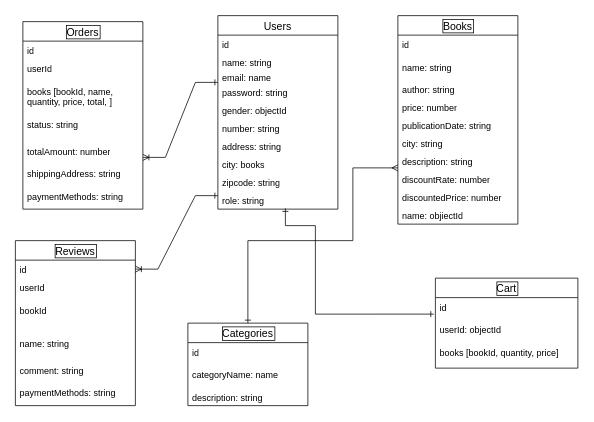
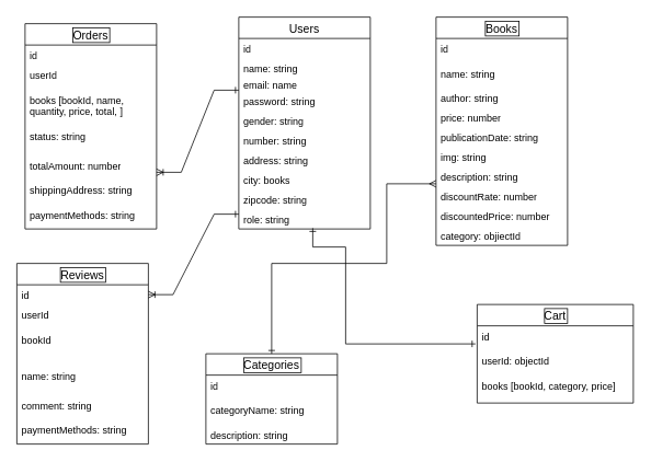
  <mxCell id="0" />
  <mxCell id="1" parent="0" />
  <mxCell id="2" value="Users" style="swimlane;fontStyle=0;childLayout=stackLayout;horizontal=1;startSize=26;horizontalStack=0;resizeParent=1;resizeParentMax=0;resizeLast=0;collapsible=1;marginBottom=0;align=center;fontSize=14;" vertex="1" parent="1"><mxGeometry x="290" y="20" width="160" height="258" as="geometry" /></mxCell>
  <mxCell id="3" value="id" style="text;strokeColor=none;fillColor=none;spacingLeft=4;spacingRight=4;overflow=hidden;rotatable=0;points=[[0,0.5],[1,0.5]];portConstraint=eastwest;fontSize=12;whiteSpace=wrap;html=1;" vertex="1" parent="2"><mxGeometry y="26" width="160" height="24" as="geometry" /></mxCell>
  <mxCell id="4" value="name: string" style="text;strokeColor=none;fillColor=none;spacingLeft=4;spacingRight=4;overflow=hidden;rotatable=0;points=[[0,0.5],[1,0.5]];portConstraint=eastwest;fontSize=12;whiteSpace=wrap;html=1;" vertex="1" parent="2"><mxGeometry y="50" width="160" height="20" as="geometry" /></mxCell>
  <mxCell id="5" value="email: name" style="text;strokeColor=none;fillColor=none;spacingLeft=4;spacingRight=4;overflow=hidden;rotatable=0;points=[[0,0.5],[1,0.5]];portConstraint=eastwest;fontSize=12;whiteSpace=wrap;html=1;" vertex="1" parent="2"><mxGeometry y="70" width="160" height="20" as="geometry" /></mxCell>
  <mxCell id="6" value="password: string" style="text;strokeColor=none;fillColor=none;spacingLeft=4;spacingRight=4;overflow=hidden;rotatable=0;points=[[0,0.5],[1,0.5]];portConstraint=eastwest;fontSize=12;whiteSpace=wrap;html=1;" vertex="1" parent="2"><mxGeometry y="90" width="160" height="24" as="geometry" /></mxCell>
- <mxCell id="7" value="gender: objectId" style="text;strokeColor=none;fillColor=none;spacingLeft=4;spacingRight=4;overflow=hidden;rotatable=0;points=[[0,0.5],[1,0.5]];portConstraint=eastwest;fontSize=12;whiteSpace=wrap;html=1;" vertex="1" parent="2"><mxGeometry y="114" width="160" height="24" as="geometry" /></mxCell>
+ <mxCell id="7" value="gender: string" style="text;strokeColor=none;fillColor=none;spacingLeft=4;spacingRight=4;overflow=hidden;rotatable=0;points=[[0,0.5],[1,0.5]];portConstraint=eastwest;fontSize=12;whiteSpace=wrap;html=1;" vertex="1" parent="2"><mxGeometry y="114" width="160" height="24" as="geometry" /></mxCell>
  <mxCell id="8" value="number: string" style="text;strokeColor=none;fillColor=none;spacingLeft=4;spacingRight=4;overflow=hidden;rotatable=0;points=[[0,0.5],[1,0.5]];portConstraint=eastwest;fontSize=12;whiteSpace=wrap;html=1;" vertex="1" parent="2"><mxGeometry y="138" width="160" height="24" as="geometry" /></mxCell>
  <mxCell id="9" value="address: string" style="text;strokeColor=none;fillColor=none;spacingLeft=4;spacingRight=4;overflow=hidden;rotatable=0;points=[[0,0.5],[1,0.5]];portConstraint=eastwest;fontSize=12;whiteSpace=wrap;html=1;" vertex="1" parent="2"><mxGeometry y="162" width="160" height="24" as="geometry" /></mxCell>
  <mxCell id="10" value="city: books" style="text;strokeColor=none;fillColor=none;spacingLeft=4;spacingRight=4;overflow=hidden;rotatable=0;points=[[0,0.5],[1,0.5]];portConstraint=eastwest;fontSize=12;whiteSpace=wrap;html=1;" vertex="1" parent="2"><mxGeometry y="186" width="160" height="24" as="geometry" /></mxCell>
  <mxCell id="11" value="zipcode: string" style="text;strokeColor=none;fillColor=none;spacingLeft=4;spacingRight=4;overflow=hidden;rotatable=0;points=[[0,0.5],[1,0.5]];portConstraint=eastwest;fontSize=12;whiteSpace=wrap;html=1;" vertex="1" parent="2"><mxGeometry y="210" width="160" height="24" as="geometry" /></mxCell>
  <mxCell id="12" value="role: string" style="text;strokeColor=none;fillColor=none;spacingLeft=4;spacingRight=4;overflow=hidden;rotatable=0;points=[[0,0.5],[1,0.5]];portConstraint=eastwest;fontSize=12;whiteSpace=wrap;html=1;" vertex="1" parent="2"><mxGeometry y="234" width="160" height="24" as="geometry" /></mxCell>
  <mxCell id="13" value="Books" style="swimlane;fontStyle=0;childLayout=stackLayout;horizontal=1;startSize=26;horizontalStack=0;resizeParent=1;resizeParentMax=0;resizeLast=0;collapsible=1;marginBottom=0;align=center;fontSize=14;labelBorderColor=default;labelBackgroundColor=#FFFFFF;fontColor=default;" vertex="1" parent="1"><mxGeometry x="530" y="20" width="160" height="278" as="geometry" /></mxCell>
  <mxCell id="14" value="id" style="text;strokeColor=none;fillColor=none;spacingLeft=4;spacingRight=4;overflow=hidden;rotatable=0;points=[[0,0.5],[1,0.5]];portConstraint=eastwest;fontSize=12;whiteSpace=wrap;html=1;" vertex="1" parent="13"><mxGeometry y="26" width="160" height="30" as="geometry" /></mxCell>
  <mxCell id="15" value="name: string" style="text;strokeColor=none;fillColor=none;spacingLeft=4;spacingRight=4;overflow=hidden;rotatable=0;points=[[0,0.5],[1,0.5]];portConstraint=eastwest;fontSize=12;whiteSpace=wrap;html=1;" vertex="1" parent="13"><mxGeometry y="56" width="160" height="30" as="geometry" /></mxCell>
  <mxCell id="16" value="author: string" style="text;strokeColor=none;fillColor=none;spacingLeft=4;spacingRight=4;overflow=hidden;rotatable=0;points=[[0,0.5],[1,0.5]];portConstraint=eastwest;fontSize=12;whiteSpace=wrap;html=1;" vertex="1" parent="13"><mxGeometry y="86" width="160" height="24" as="geometry" /></mxCell>
  <mxCell id="17" value="price: number" style="text;strokeColor=none;fillColor=none;spacingLeft=4;spacingRight=4;overflow=hidden;rotatable=0;points=[[0,0.5],[1,0.5]];portConstraint=eastwest;fontSize=12;whiteSpace=wrap;html=1;" vertex="1" parent="13"><mxGeometry y="110" width="160" height="24" as="geometry" /></mxCell>
  <mxCell id="18" value="publicationDate: string" style="text;strokeColor=none;fillColor=none;spacingLeft=4;spacingRight=4;overflow=hidden;rotatable=0;points=[[0,0.5],[1,0.5]];portConstraint=eastwest;fontSize=12;whiteSpace=wrap;html=1;" vertex="1" parent="13"><mxGeometry y="134" width="160" height="24" as="geometry" /></mxCell>
- <mxCell id="19" value="city: string" style="text;strokeColor=none;fillColor=none;spacingLeft=4;spacingRight=4;overflow=hidden;rotatable=0;points=[[0,0.5],[1,0.5]];portConstraint=eastwest;fontSize=12;whiteSpace=wrap;html=1;" vertex="1" parent="13"><mxGeometry y="158" width="160" height="24" as="geometry" /></mxCell>
+ <mxCell id="19" value="img: string" style="text;strokeColor=none;fillColor=none;spacingLeft=4;spacingRight=4;overflow=hidden;rotatable=0;points=[[0,0.5],[1,0.5]];portConstraint=eastwest;fontSize=12;whiteSpace=wrap;html=1;" vertex="1" parent="13"><mxGeometry y="158" width="160" height="24" as="geometry" /></mxCell>
  <mxCell id="20" value="description: string" style="text;strokeColor=none;fillColor=none;spacingLeft=4;spacingRight=4;overflow=hidden;rotatable=0;points=[[0,0.5],[1,0.5]];portConstraint=eastwest;fontSize=12;whiteSpace=wrap;html=1;" vertex="1" parent="13"><mxGeometry y="182" width="160" height="24" as="geometry" /></mxCell>
  <mxCell id="21" value="discountRate: number" style="text;strokeColor=none;fillColor=none;spacingLeft=4;spacingRight=4;overflow=hidden;rotatable=0;points=[[0,0.5],[1,0.5]];portConstraint=eastwest;fontSize=12;whiteSpace=wrap;html=1;" vertex="1" parent="13"><mxGeometry y="206" width="160" height="24" as="geometry" /></mxCell>
  <mxCell id="22" value="discountedPrice: number" style="text;strokeColor=none;fillColor=none;spacingLeft=4;spacingRight=4;overflow=hidden;rotatable=0;points=[[0,0.5],[1,0.5]];portConstraint=eastwest;fontSize=12;whiteSpace=wrap;html=1;" vertex="1" parent="13"><mxGeometry y="230" width="160" height="24" as="geometry" /></mxCell>
- <mxCell id="23" value="name: objiectId" style="text;strokeColor=none;fillColor=none;spacingLeft=4;spacingRight=4;overflow=hidden;rotatable=0;points=[[0,0.5],[1,0.5]];portConstraint=eastwest;fontSize=12;whiteSpace=wrap;html=1;" vertex="1" parent="13"><mxGeometry y="254" width="160" height="24" as="geometry" /></mxCell>
+ <mxCell id="23" value="category: objiectId" style="text;strokeColor=none;fillColor=none;spacingLeft=4;spacingRight=4;overflow=hidden;rotatable=0;points=[[0,0.5],[1,0.5]];portConstraint=eastwest;fontSize=12;whiteSpace=wrap;html=1;" vertex="1" parent="13"><mxGeometry y="254" width="160" height="24" as="geometry" /></mxCell>
  <mxCell id="24" value="Cart" style="swimlane;fontStyle=0;childLayout=stackLayout;horizontal=1;startSize=26;horizontalStack=0;resizeParent=1;resizeParentMax=0;resizeLast=0;collapsible=1;marginBottom=0;align=center;fontSize=14;labelBorderColor=default;labelBackgroundColor=#FFFFFF;fontColor=default;" vertex="1" parent="1"><mxGeometry x="580" y="370" width="190" height="120" as="geometry" /></mxCell>
  <mxCell id="25" value="id" style="text;strokeColor=none;fillColor=none;spacingLeft=4;spacingRight=4;overflow=hidden;rotatable=0;points=[[0,0.5],[1,0.5]];portConstraint=eastwest;fontSize=12;whiteSpace=wrap;html=1;" vertex="1" parent="24"><mxGeometry y="26" width="190" height="30" as="geometry" /></mxCell>
  <mxCell id="26" value="userId: objectId" style="text;strokeColor=none;fillColor=none;spacingLeft=4;spacingRight=4;overflow=hidden;rotatable=0;points=[[0,0.5],[1,0.5]];portConstraint=eastwest;fontSize=12;whiteSpace=wrap;html=1;" vertex="1" parent="24"><mxGeometry y="56" width="190" height="30" as="geometry" /></mxCell>
- <mxCell id="27" value="books [bookId, quantity, price]" style="text;strokeColor=none;fillColor=none;spacingLeft=4;spacingRight=4;overflow=hidden;rotatable=0;points=[[0,0.5],[1,0.5]];portConstraint=eastwest;fontSize=12;whiteSpace=wrap;html=1;" vertex="1" parent="24"><mxGeometry y="86" width="190" height="34" as="geometry" /></mxCell>
+ <mxCell id="27" value="books [bookId, category, price]" style="text;strokeColor=none;fillColor=none;spacingLeft=4;spacingRight=4;overflow=hidden;rotatable=0;points=[[0,0.5],[1,0.5]];portConstraint=eastwest;fontSize=12;whiteSpace=wrap;html=1;" vertex="1" parent="24"><mxGeometry y="86" width="190" height="34" as="geometry" /></mxCell>
  <mxCell id="28" value="Categories" style="swimlane;fontStyle=0;childLayout=stackLayout;horizontal=1;startSize=26;horizontalStack=0;resizeParent=1;resizeParentMax=0;resizeLast=0;collapsible=1;marginBottom=0;align=center;fontSize=14;labelBorderColor=default;labelBackgroundColor=#FFFFFF;fontColor=default;" vertex="1" parent="1"><mxGeometry x="250" y="430" width="160" height="110" as="geometry" /></mxCell>
  <mxCell id="29" value="id" style="text;strokeColor=none;fillColor=none;spacingLeft=4;spacingRight=4;overflow=hidden;rotatable=0;points=[[0,0.5],[1,0.5]];portConstraint=eastwest;fontSize=12;whiteSpace=wrap;html=1;" vertex="1" parent="28"><mxGeometry y="26" width="160" height="30" as="geometry" /></mxCell>
- <mxCell id="30" value="categoryName: name" style="text;strokeColor=none;fillColor=none;spacingLeft=4;spacingRight=4;overflow=hidden;rotatable=0;points=[[0,0.5],[1,0.5]];portConstraint=eastwest;fontSize=12;whiteSpace=wrap;html=1;" vertex="1" parent="28"><mxGeometry y="56" width="160" height="30" as="geometry" /></mxCell>
+ <mxCell id="30" value="categoryName: string" style="text;strokeColor=none;fillColor=none;spacingLeft=4;spacingRight=4;overflow=hidden;rotatable=0;points=[[0,0.5],[1,0.5]];portConstraint=eastwest;fontSize=12;whiteSpace=wrap;html=1;" vertex="1" parent="28"><mxGeometry y="56" width="160" height="30" as="geometry" /></mxCell>
  <mxCell id="31" value="description: string" style="text;strokeColor=none;fillColor=none;spacingLeft=4;spacingRight=4;overflow=hidden;rotatable=0;points=[[0,0.5],[1,0.5]];portConstraint=eastwest;fontSize=12;whiteSpace=wrap;html=1;" vertex="1" parent="28"><mxGeometry y="86" width="160" height="24" as="geometry" /></mxCell>
  <mxCell id="32" value="Orders" style="swimlane;fontStyle=0;childLayout=stackLayout;horizontal=1;startSize=26;horizontalStack=0;resizeParent=1;resizeParentMax=0;resizeLast=0;collapsible=1;marginBottom=0;align=center;fontSize=14;labelBorderColor=default;labelBackgroundColor=#FFFFFF;fontColor=default;" vertex="1" parent="1"><mxGeometry x="30" y="28" width="160" height="250" as="geometry" /></mxCell>
  <mxCell id="33" value="id" style="text;strokeColor=none;fillColor=none;spacingLeft=4;spacingRight=4;overflow=hidden;rotatable=0;points=[[0,0.5],[1,0.5]];portConstraint=eastwest;fontSize=12;whiteSpace=wrap;html=1;" vertex="1" parent="32"><mxGeometry y="26" width="160" height="24" as="geometry" /></mxCell>
  <mxCell id="34" value="userId" style="text;strokeColor=none;fillColor=none;spacingLeft=4;spacingRight=4;overflow=hidden;rotatable=0;points=[[0,0.5],[1,0.5]];portConstraint=eastwest;fontSize=12;whiteSpace=wrap;html=1;" vertex="1" parent="32"><mxGeometry y="50" width="160" height="30" as="geometry" /></mxCell>
  <mxCell id="35" value="books [bookId, name, quantity, price, total, ]" style="text;strokeColor=none;fillColor=none;spacingLeft=4;spacingRight=4;overflow=hidden;rotatable=0;points=[[0,0.5],[1,0.5]];portConstraint=eastwest;fontSize=12;whiteSpace=wrap;html=1;" vertex="1" parent="32"><mxGeometry y="80" width="160" height="44" as="geometry" /></mxCell>
  <mxCell id="36" value="status: string" style="text;strokeColor=none;fillColor=none;spacingLeft=4;spacingRight=4;overflow=hidden;rotatable=0;points=[[0,0.5],[1,0.5]];portConstraint=eastwest;fontSize=12;whiteSpace=wrap;html=1;" vertex="1" parent="32"><mxGeometry y="124" width="160" height="36" as="geometry" /></mxCell>
  <mxCell id="37" value="totalAmount: number" style="text;strokeColor=none;fillColor=none;spacingLeft=4;spacingRight=4;overflow=hidden;rotatable=0;points=[[0,0.5],[1,0.5]];portConstraint=eastwest;fontSize=12;whiteSpace=wrap;html=1;" vertex="1" parent="32"><mxGeometry y="160" width="160" height="30" as="geometry" /></mxCell>
  <mxCell id="38" value="shippingAddress: string" style="text;strokeColor=none;fillColor=none;spacingLeft=4;spacingRight=4;overflow=hidden;rotatable=0;points=[[0,0.5],[1,0.5]];portConstraint=eastwest;fontSize=12;whiteSpace=wrap;html=1;" vertex="1" parent="32"><mxGeometry y="190" width="160" height="30" as="geometry" /></mxCell>
  <mxCell id="39" value="paymentMethods: string" style="text;strokeColor=none;fillColor=none;spacingLeft=4;spacingRight=4;overflow=hidden;rotatable=0;points=[[0,0.5],[1,0.5]];portConstraint=eastwest;fontSize=12;whiteSpace=wrap;html=1;" vertex="1" parent="32"><mxGeometry y="220" width="160" height="30" as="geometry" /></mxCell>
  <mxCell id="40" value="Reviews" style="swimlane;fontStyle=0;childLayout=stackLayout;horizontal=1;startSize=26;horizontalStack=0;resizeParent=1;resizeParentMax=0;resizeLast=0;collapsible=1;marginBottom=0;align=center;fontSize=14;labelBorderColor=default;labelBackgroundColor=#FFFFFF;fontColor=default;" vertex="1" parent="1"><mxGeometry x="20" y="320" width="160" height="220" as="geometry" /></mxCell>
  <mxCell id="41" value="id" style="text;strokeColor=none;fillColor=none;spacingLeft=4;spacingRight=4;overflow=hidden;rotatable=0;points=[[0,0.5],[1,0.5]];portConstraint=eastwest;fontSize=12;whiteSpace=wrap;html=1;" vertex="1" parent="40"><mxGeometry y="26" width="160" height="24" as="geometry" /></mxCell>
  <mxCell id="42" value="userId" style="text;strokeColor=none;fillColor=none;spacingLeft=4;spacingRight=4;overflow=hidden;rotatable=0;points=[[0,0.5],[1,0.5]];portConstraint=eastwest;fontSize=12;whiteSpace=wrap;html=1;" vertex="1" parent="40"><mxGeometry y="50" width="160" height="30" as="geometry" /></mxCell>
  <mxCell id="43" value="bookId" style="text;strokeColor=none;fillColor=none;spacingLeft=4;spacingRight=4;overflow=hidden;rotatable=0;points=[[0,0.5],[1,0.5]];portConstraint=eastwest;fontSize=12;whiteSpace=wrap;html=1;" vertex="1" parent="40"><mxGeometry y="80" width="160" height="44" as="geometry" /></mxCell>
  <mxCell id="44" value="name: string" style="text;strokeColor=none;fillColor=none;spacingLeft=4;spacingRight=4;overflow=hidden;rotatable=0;points=[[0,0.5],[1,0.5]];portConstraint=eastwest;fontSize=12;whiteSpace=wrap;html=1;" vertex="1" parent="40"><mxGeometry y="124" width="160" height="36" as="geometry" /></mxCell>
  <mxCell id="45" value="comment: string" style="text;strokeColor=none;fillColor=none;spacingLeft=4;spacingRight=4;overflow=hidden;rotatable=0;points=[[0,0.5],[1,0.5]];portConstraint=eastwest;fontSize=12;whiteSpace=wrap;html=1;" vertex="1" parent="40"><mxGeometry y="160" width="160" height="30" as="geometry" /></mxCell>
  <mxCell id="46" value="paymentMethods: string" style="text;strokeColor=none;fillColor=none;spacingLeft=4;spacingRight=4;overflow=hidden;rotatable=0;points=[[0,0.5],[1,0.5]];portConstraint=eastwest;fontSize=12;whiteSpace=wrap;html=1;" vertex="1" parent="40"><mxGeometry y="190" width="160" height="30" as="geometry" /></mxCell>
  <mxCell id="47" value="" style="edgeStyle=entityRelationEdgeStyle;fontSize=12;html=1;endArrow=ERone;startArrow=ERoneToMany;rounded=0;endFill=0;" edge="1" parent="1"><mxGeometry width="100" height="100" relative="1" as="geometry"><mxPoint x="190" y="209" as="sourcePoint" /><mxPoint x="290" y="109" as="targetPoint" /></mxGeometry></mxCell>
  <mxCell id="48" value="" style="edgeStyle=entityRelationEdgeStyle;fontSize=12;html=1;endArrow=ERone;startArrow=ERoneToMany;rounded=0;endFill=0;exitX=1;exitY=0.5;exitDx=0;exitDy=0;" edge="1" parent="1" source="41"><mxGeometry width="100" height="100" relative="1" as="geometry"><mxPoint x="190" y="360" as="sourcePoint" /><mxPoint x="290" y="260" as="targetPoint" /></mxGeometry></mxCell>
  <mxCell id="49" value="" style="endArrow=ERone;html=1;rounded=0;entryX=-0.011;entryY=0.733;entryDx=0;entryDy=0;entryPerimeter=0;startArrow=ERone;startFill=0;endFill=0;edgeStyle=orthogonalEdgeStyle;" edge="1" parent="1" target="25"><mxGeometry relative="1" as="geometry"><mxPoint x="380" y="277" as="sourcePoint" /><mxPoint x="450" y="310" as="targetPoint" /><Array as="points"><mxPoint x="380" y="300" /><mxPoint x="420" y="300" /><mxPoint x="420" y="418" /></Array></mxGeometry></mxCell>
  <mxCell id="50" value="" style="endArrow=ERmany;html=1;rounded=0;entryX=0;entryY=1.042;entryDx=0;entryDy=0;entryPerimeter=0;endFill=0;startArrow=ERone;startFill=0;" edge="1" parent="1"><mxGeometry relative="1" as="geometry"><mxPoint x="330" y="430" as="sourcePoint" /><mxPoint x="530" y="223.008" as="targetPoint" /><Array as="points"><mxPoint x="330" y="320" /><mxPoint x="470" y="320" /><mxPoint x="470" y="223" /></Array></mxGeometry></mxCell>
